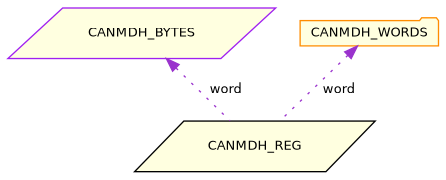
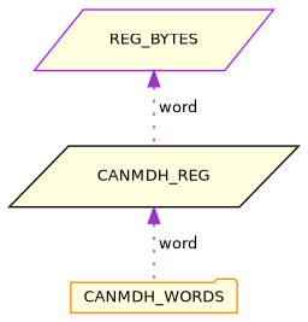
  digraph {
    node [fillcolor=lightyellow fontname=Helvetica fontsize=10 shape=parallelogram style=filled]
    edge [color=darkorchid3 dir=back fontname=Helvetica fontsize=10 labelfontname=Helvetica labelfontsize=10 style=dotted]
    n1 [color=black fontcolor=black height=0.2 label=CANMDH_REG width=0.4]
-   n2 [color=purple height=0.2 label=CANMDH_BYTES width=0.4]
+   n2 [color=purple height=0.2 label=REG_BYTES width=0.4]
    n3 [color=darkorange height=0.2 label=CANMDH_WORDS shape=folder width=0.4]
    n2 -> n1 [label=" word"]
-   n3 -> n1 [label=" word"]
+   n1 -> n3 [label=" word"]
  }
